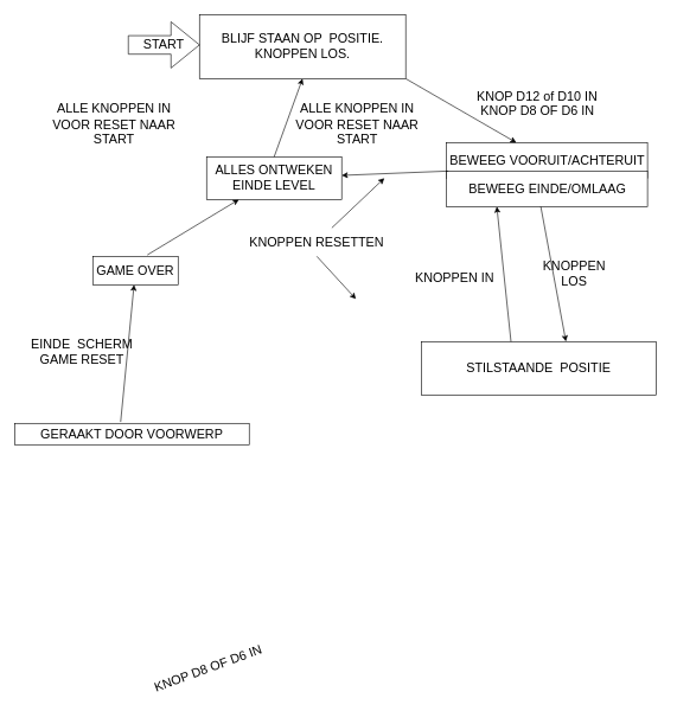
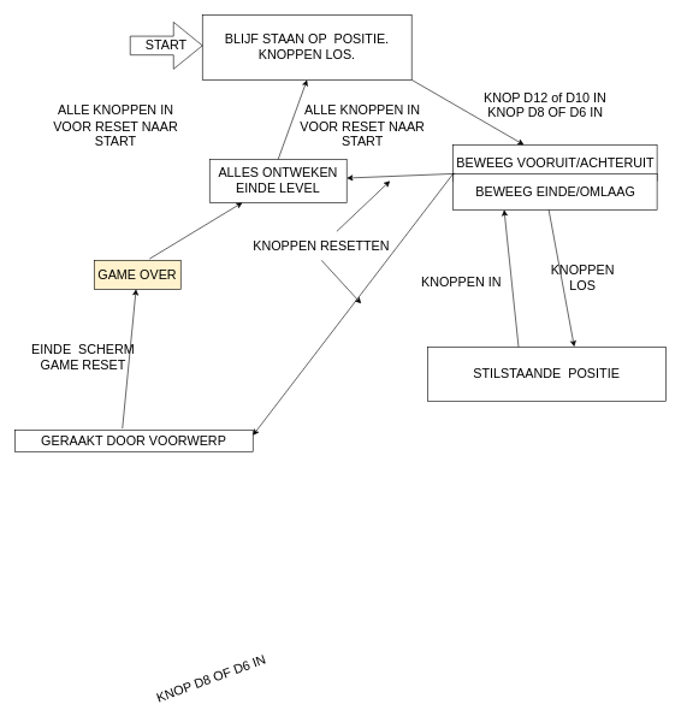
  <mxCell id="0" />
  <mxCell id="1" parent="0" />
  <mxCell id="2" value="&lt;font style=&quot;font-size: 18px&quot;&gt;BLIJF STAAN OP &amp;nbsp;POSITIE.&lt;br&gt;KNOPPEN LOS.&lt;/font&gt;" style="rounded=0;whiteSpace=wrap;html=1;" vertex="1" parent="1"><mxGeometry x="280" y="20" width="290" height="90" as="geometry" /></mxCell>
  <mxCell id="3" value="&lt;font style=&quot;font-size: 18px&quot;&gt;START&lt;/font&gt;" style="shape=singleArrow;whiteSpace=wrap;html=1;arrowWidth=0.4;arrowSize=0.4;" vertex="1" parent="1"><mxGeometry x="180" y="30" width="100" height="65" as="geometry" /></mxCell>
  <mxCell id="4" value="BEWEEG VOORUIT/ACHTERUIT" style="rounded=0;whiteSpace=wrap;html=1;fontSize=18;" vertex="1" parent="1"><mxGeometry x="627.5" y="200" width="282.5" height="50" as="geometry" /></mxCell>
  <mxCell id="5" value="" style="endArrow=classic;html=1;rounded=0;fontSize=18;exitX=1;exitY=1;exitDx=0;exitDy=0;" edge="1" parent="1" source="2" target="4"><mxGeometry width="50" height="50" relative="1" as="geometry"><mxPoint x="430" y="390" as="sourcePoint" /><mxPoint x="480" y="340" as="targetPoint" /></mxGeometry></mxCell>
  <mxCell id="6" value="KNOP&lt;span style=&quot;white-space: pre&quot;&gt; D12 of D10 IN&lt;/span&gt;" style="text;html=1;strokeColor=none;fillColor=none;align=center;verticalAlign=middle;whiteSpace=wrap;rounded=0;fontSize=18;" vertex="1" parent="1"><mxGeometry x="580" y="110" width="350" height="50" as="geometry" /></mxCell>
  <mxCell id="7" value="STILSTAANDE &amp;nbsp;POSITIE" style="rounded=0;whiteSpace=wrap;html=1;fontSize=18;" vertex="1" parent="1"><mxGeometry x="592" y="480" width="330" height="75" as="geometry" /></mxCell>
  <mxCell id="8" value="KNOPPEN LOS" style="text;html=1;strokeColor=none;fillColor=none;align=center;verticalAlign=middle;whiteSpace=wrap;rounded=0;fontSize=18;" vertex="1" parent="1"><mxGeometry x="747" y="370" width="120" height="30" as="geometry" /></mxCell>
  <mxCell id="9" value="BEWEEG EINDE/OMLAAG" style="rounded=0;whiteSpace=wrap;html=1;fontSize=18;" vertex="1" parent="1"><mxGeometry x="627.5" y="240" width="282.5" height="50" as="geometry" /></mxCell>
  <mxCell id="10" value="KNOP D8 OF D6 IN" style="text;html=1;strokeColor=none;fillColor=none;align=center;verticalAlign=middle;whiteSpace=wrap;rounded=0;fontSize=18;" vertex="1" parent="1"><mxGeometry x="602.5" y="140" width="305" height="30" as="geometry" /></mxCell>
  <mxCell id="11" value="KNOP D8 OF D6 IN" style="text;html=1;strokeColor=none;fillColor=none;align=center;verticalAlign=middle;whiteSpace=wrap;rounded=0;fontSize=18;rotation=-20;" vertex="1" parent="1"><mxGeometry x="150" y="930" width="285" height="20" as="geometry" /></mxCell>
  <mxCell id="12" value="GERAAKT DOOR VOORWERP" style="rounded=0;whiteSpace=wrap;html=1;fontSize=18;" vertex="1" parent="1"><mxGeometry x="20" y="595" width="330" height="30" as="geometry" /></mxCell>
  <mxCell id="13" value="" style="endArrow=classic;html=1;rounded=0;fontSize=18;exitX=0.452;exitY=-0.067;exitDx=0;exitDy=0;exitPerimeter=0;" edge="1" parent="1" source="12" target="14"><mxGeometry width="50" height="50" relative="1" as="geometry"><mxPoint x="230" y="170" as="sourcePoint" /><mxPoint x="220" y="190" as="targetPoint" /></mxGeometry></mxCell>
- <mxCell id="14" value="GAME OVER" style="rounded=0;whiteSpace=wrap;html=1;fontSize=18;" vertex="1" parent="1"><mxGeometry x="130" y="360" width="120" height="40" as="geometry" /></mxCell>
+ <mxCell id="14" value="GAME OVER" style="rounded=0;whiteSpace=wrap;html=1;fontSize=18;fillColor=#fff2cc;" vertex="1" parent="1"><mxGeometry x="130" y="360" width="120" height="40" as="geometry" /></mxCell>
  <mxCell id="15" value="" style="endArrow=classic;html=1;rounded=0;fontSize=18;exitX=0.639;exitY=-0.05;exitDx=0;exitDy=0;exitPerimeter=0;" edge="1" parent="1" source="14" target="23"><mxGeometry width="50" height="50" relative="1" as="geometry"><mxPoint x="220" y="180" as="sourcePoint" /><mxPoint x="270" y="130" as="targetPoint" /></mxGeometry></mxCell>
  <mxCell id="16" value="" style="endArrow=classic;html=1;rounded=0;fontSize=18;exitX=0.469;exitY=1;exitDx=0;exitDy=0;exitPerimeter=0;entryX=0.616;entryY=-0.003;entryDx=0;entryDy=0;entryPerimeter=0;" edge="1" parent="1" source="9" target="7"><mxGeometry width="50" height="50" relative="1" as="geometry"><mxPoint x="420" y="420" as="sourcePoint" /><mxPoint x="569.519" y="670" as="targetPoint" /></mxGeometry></mxCell>
  <mxCell id="17" value="" style="endArrow=classic;html=1;rounded=0;fontSize=18;exitX=0.382;exitY=0;exitDx=0;exitDy=0;exitPerimeter=0;entryX=0.25;entryY=1;entryDx=0;entryDy=0;" edge="1" parent="1" source="7" target="9"><mxGeometry width="50" height="50" relative="1" as="geometry"><mxPoint x="420" y="420" as="sourcePoint" /><mxPoint x="470" y="370" as="targetPoint" /></mxGeometry></mxCell>
+ <mxCell id="18" value="" style="endArrow=classic;html=1;rounded=0;fontSize=18;exitX=0;exitY=0;exitDx=0;exitDy=0;entryX=1;entryY=0.25;entryDx=0;entryDy=0;" edge="1" parent="1" source="9" target="12"><mxGeometry width="50" height="50" relative="1" as="geometry"><mxPoint x="420" y="420" as="sourcePoint" /><mxPoint x="470" y="370" as="targetPoint" /></mxGeometry></mxCell>
  <mxCell id="19" value="EINDE &amp;nbsp;SCHERM GAME RESET" style="text;html=1;strokeColor=none;fillColor=none;align=center;verticalAlign=middle;whiteSpace=wrap;rounded=0;fontSize=18;rotation=0;" vertex="1" parent="1"><mxGeometry x="30" y="490" width="170" height="10" as="geometry" /></mxCell>
  <mxCell id="20" value="ALLE KNOPPEN IN VOOR RESET NAAR START" style="text;html=1;strokeColor=none;fillColor=none;align=center;verticalAlign=middle;whiteSpace=wrap;rounded=0;fontSize=18;" vertex="1" parent="1"><mxGeometry x="70" y="160" width="180" height="30" as="geometry" /></mxCell>
  <mxCell id="21" value="KNOPPEN IN" style="text;html=1;strokeColor=none;fillColor=none;align=center;verticalAlign=middle;whiteSpace=wrap;rounded=0;fontSize=18;" vertex="1" parent="1"><mxGeometry x="540" y="380" width="197.5" height="20" as="geometry" /></mxCell>
  <mxCell id="22" value="" style="endArrow=classic;html=1;rounded=0;fontSize=18;" edge="1" parent="1" target="23"><mxGeometry width="50" height="50" relative="1" as="geometry"><mxPoint x="630" y="240" as="sourcePoint" /><mxPoint x="540" y="225" as="targetPoint" /></mxGeometry></mxCell>
  <mxCell id="23" value="ALLES ONTWEKEN EINDE LEVEL" style="rounded=0;whiteSpace=wrap;html=1;fontSize=18;" vertex="1" parent="1"><mxGeometry x="290" y="220" width="190" height="60" as="geometry" /></mxCell>
  <mxCell id="24" value="" style="endArrow=classic;html=1;rounded=0;fontSize=18;exitX=0.5;exitY=0;exitDx=0;exitDy=0;entryX=0.5;entryY=1;entryDx=0;entryDy=0;" edge="1" parent="1" source="23" target="2"><mxGeometry width="50" height="50" relative="1" as="geometry"><mxPoint x="420" y="420" as="sourcePoint" /><mxPoint x="445" y="100" as="targetPoint" /></mxGeometry></mxCell>
  <mxCell id="25" value="ALLE KNOPPEN IN VOOR RESET NAAR START" style="text;html=1;strokeColor=none;fillColor=none;align=center;verticalAlign=middle;whiteSpace=wrap;rounded=0;fontSize=18;" vertex="1" parent="1"><mxGeometry x="412" y="160" width="180" height="30" as="geometry" /></mxCell>
  <mxCell id="26" value="KNOPPEN RESETTEN" style="text;html=1;strokeColor=none;fillColor=none;align=center;verticalAlign=middle;whiteSpace=wrap;rounded=0;fontSize=18;" vertex="1" parent="1"><mxGeometry x="330" y="320" width="230" height="40" as="geometry" /></mxCell>
  <mxCell id="27" value="" style="endArrow=classic;html=1;rounded=0;fontSize=18;" edge="1" parent="1" source="26"><mxGeometry width="50" height="50" relative="1" as="geometry"><mxPoint x="420" y="420" as="sourcePoint" /><mxPoint x="540" y="250" as="targetPoint" /></mxGeometry></mxCell>
  <mxCell id="28" value="" style="endArrow=classic;html=1;rounded=0;fontSize=18;exitX=0.5;exitY=1;exitDx=0;exitDy=0;" edge="1" parent="1" source="26"><mxGeometry width="50" height="50" relative="1" as="geometry"><mxPoint x="420" y="420" as="sourcePoint" /><mxPoint x="500" y="420" as="targetPoint" /></mxGeometry></mxCell>
